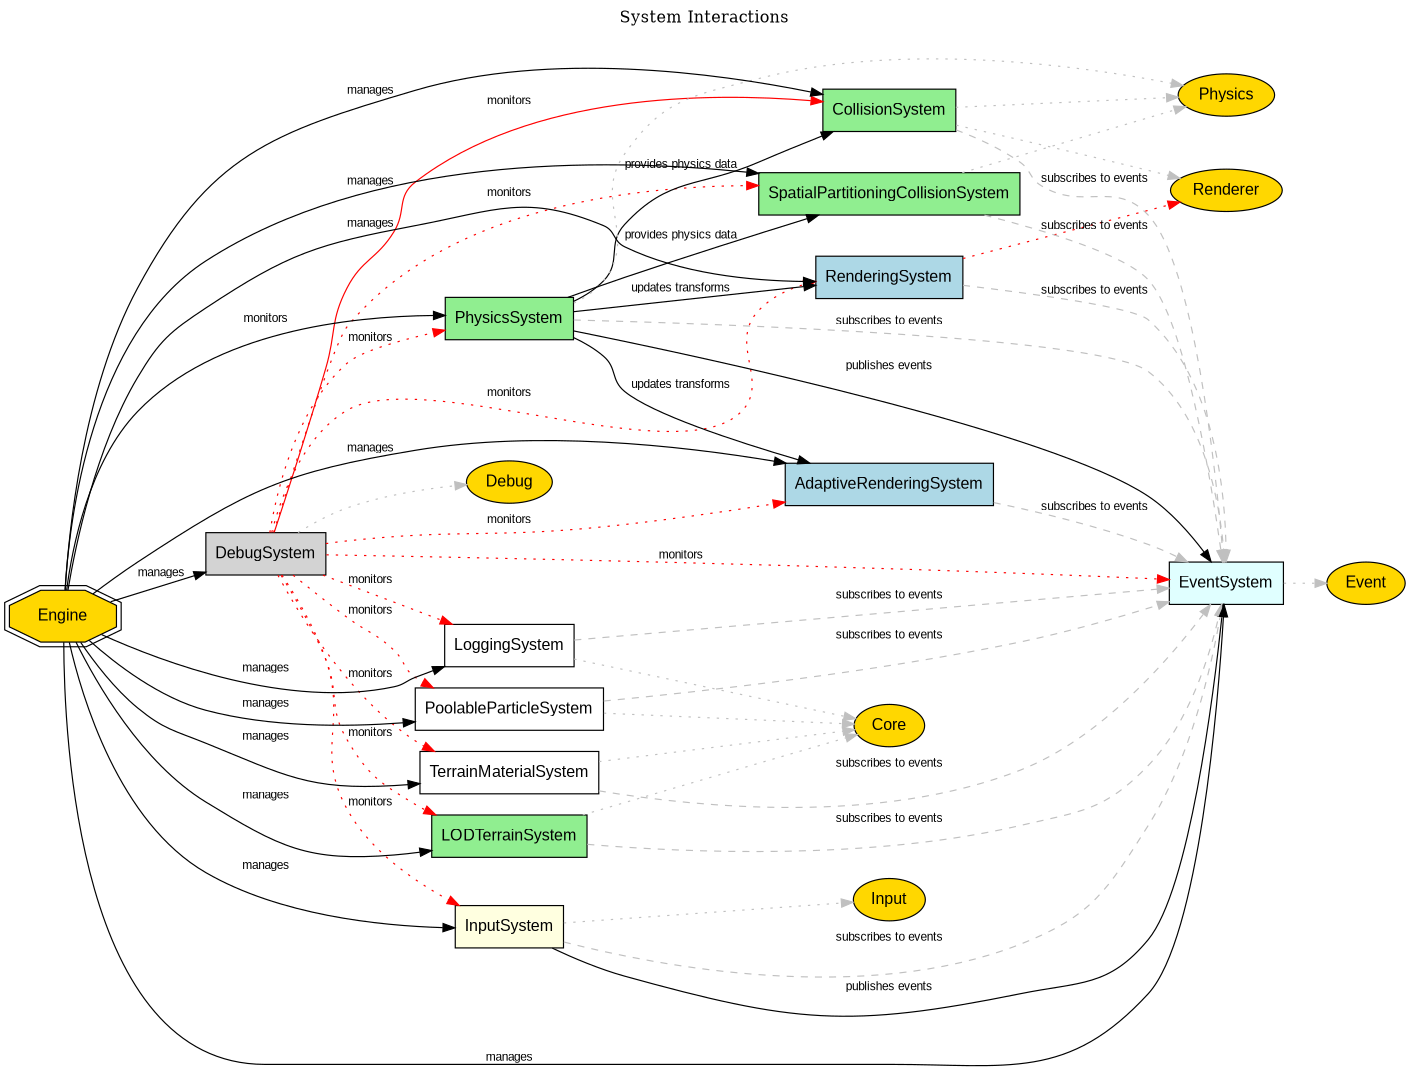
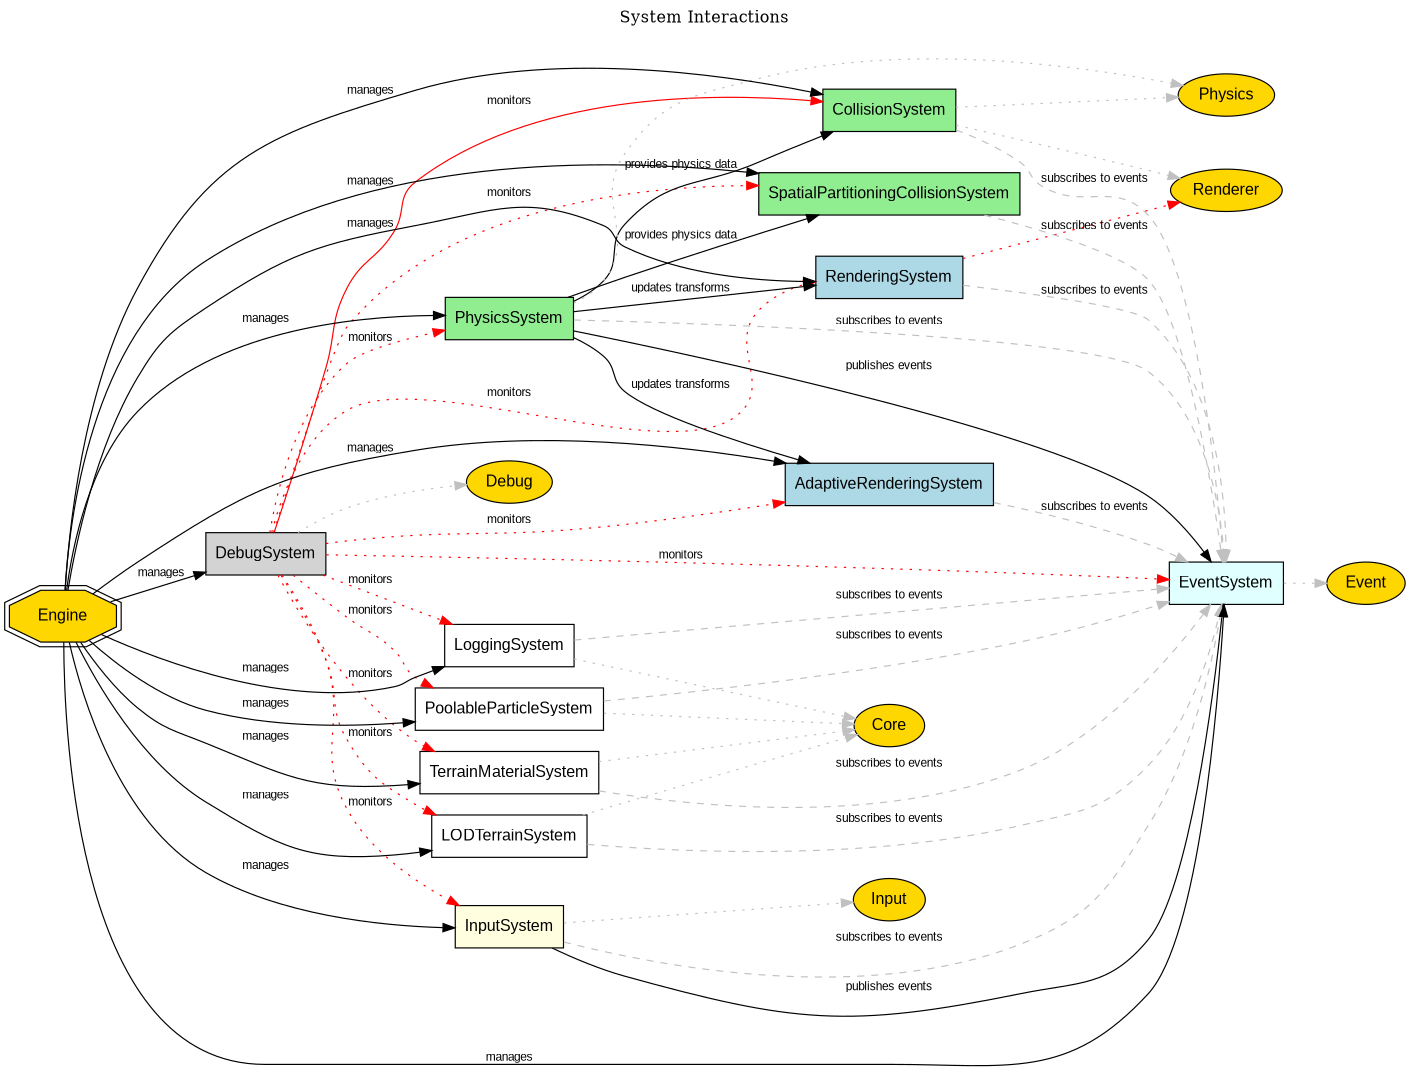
  digraph {
    label="System Interactions"
    labelloc=t
    rankdir=LR
    node [fillcolor=gold fontname=Arial shape=box style=filled]
    edge [color=grey fontname=Arial fontsize=10 style=dotted]
    Renderer [shape=ellipse]
    AdaptiveRenderingSystem [fillcolor=lightblue]
    EventSystem [fillcolor=lightcyan]
    Event [shape=ellipse]
    CollisionSystem [fillcolor=lightgreen]
    Physics [shape=ellipse]
    DebugSystem [fillcolor=lightgrey]
    Debug [shape=ellipse]
    InputSystem [fillcolor=lightyellow]
-   LODTerrainSystem [fillcolor=lightgreen]
+   LODTerrainSystem [fillcolor=white]
    LoggingSystem [fillcolor=white]
    PhysicsSystem [fillcolor=lightgreen]
    PoolableParticleSystem [fillcolor=white]
    RenderingSystem [fillcolor=lightblue]
    SpatialPartitioningCollisionSystem [fillcolor=lightgreen]
    TerrainMaterialSystem [fillcolor=white]
    Input [shape=ellipse]
    Core [shape=ellipse]
    Engine [shape=doubleoctagon]
    AdaptiveRenderingSystem -> EventSystem [label="subscribes to events" style=dashed]
    EventSystem -> Event
    CollisionSystem -> Renderer
    CollisionSystem -> EventSystem [label="subscribes to events" style=dashed]
    CollisionSystem -> Physics
    DebugSystem -> AdaptiveRenderingSystem [color=red label=monitors]
    DebugSystem -> EventSystem [color=red label=monitors]
    DebugSystem -> CollisionSystem [color=red label=monitors style=solid]
    DebugSystem -> Debug
    DebugSystem -> InputSystem [color=red label=monitors]
    DebugSystem -> LODTerrainSystem [color=red label=monitors]
    DebugSystem -> LoggingSystem [color=red label=monitors]
    DebugSystem -> PhysicsSystem [color=red label=monitors]
    DebugSystem -> PoolableParticleSystem [color=red label=monitors]
    DebugSystem -> RenderingSystem [color=red label=monitors]
    DebugSystem -> SpatialPartitioningCollisionSystem [color=red label=monitors]
    DebugSystem -> TerrainMaterialSystem [color=red label=monitors]
    InputSystem -> EventSystem [label="subscribes to events" style=dashed]
    InputSystem -> EventSystem [label="publishes events" color="" style=""]
    InputSystem -> Input
    LODTerrainSystem -> EventSystem [label="subscribes to events" style=dashed]
    LODTerrainSystem -> Core
    LoggingSystem -> EventSystem [label="subscribes to events" style=dashed]
    LoggingSystem -> Core
    PhysicsSystem -> AdaptiveRenderingSystem [label="updates transforms" color="" style=""]
    PhysicsSystem -> EventSystem [label="subscribes to events" style=dashed]
    PhysicsSystem -> EventSystem [label="publishes events" color="" style=""]
    PhysicsSystem -> CollisionSystem [label="provides physics data" color="" style=""]
    PhysicsSystem -> Physics
    PhysicsSystem -> RenderingSystem [label="updates transforms" color="" style=""]
    PhysicsSystem -> SpatialPartitioningCollisionSystem [label="provides physics data" color="" style=""]
    PoolableParticleSystem -> EventSystem [label="subscribes to events" style=dashed]
    PoolableParticleSystem -> Core
    RenderingSystem -> Renderer [color=red]
    RenderingSystem -> EventSystem [label="subscribes to events" style=dashed]
    SpatialPartitioningCollisionSystem -> EventSystem [label="subscribes to events" style=dashed]
-   SpatialPartitioningCollisionSystem -> Physics
    TerrainMaterialSystem -> EventSystem [label="subscribes to events" style=dashed]
    TerrainMaterialSystem -> Core
    Engine -> AdaptiveRenderingSystem [label=manages color="" style=""]
    Engine -> EventSystem [label=manages color="" style=""]
    Engine -> CollisionSystem [label=manages color="" style=""]
    Engine -> DebugSystem [label=manages color="" style=""]
    Engine -> InputSystem [label=manages color="" style=""]
    Engine -> LODTerrainSystem [label=manages color="" style=""]
    Engine -> LoggingSystem [label=manages color="" style=""]
-   Engine -> PhysicsSystem [label=monitors color="" style=""]
+   Engine -> PhysicsSystem [label=manages color="" style=""]
    Engine -> PoolableParticleSystem [label=manages color="" style=""]
    Engine -> RenderingSystem [label=manages color="" style=""]
    Engine -> SpatialPartitioningCollisionSystem [label=manages color="" style=""]
    Engine -> TerrainMaterialSystem [label=manages color="" style=""]
  }
